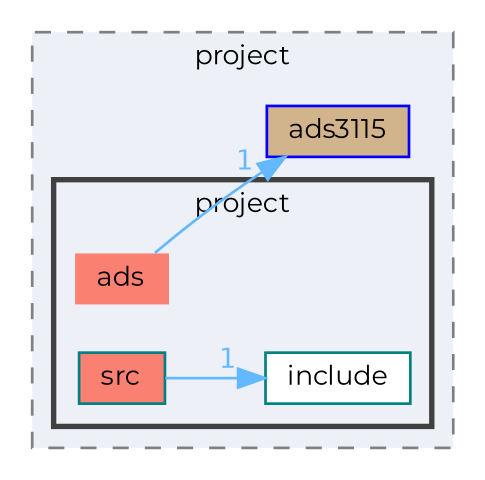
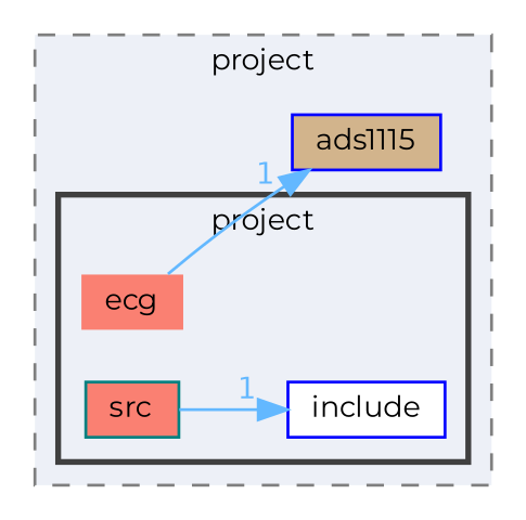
  digraph {
    compound=true
    fontname=Montserrat
    rankdir=LR
    node [color=blue fillcolor=salmon fontname=Montserrat fontsize=10 shape=box style=filled]
    edge [color=steelblue1 fontcolor=steelblue1 fontname=Montserrat fontsize=10 headlabel=1 labeldistance=1.5 labelfontname=Helvetica labelfontsize=10]
-   n1 [height=0.2 label=ads shape=plaintext width=0.4]
-   n2 [color=teal fillcolor=white height=0.2 label=include width=0.4]
+   n1 [height=0.2 label=ecg shape=plaintext width=0.4]
+   n2 [fillcolor=white height=0.2 label=include width=0.4]
    n3 [color=teal height=0.2 label=src width=0.4]
-   n4 [fillcolor=tan height=0.2 label=ads3115 width=0.4]
+   n4 [fillcolor=tan height=0.2 label=ads1115 width=0.4]
    subgraph cluster_1 {
      bgcolor="#edf0f7"
      fontsize=10
      label=project
      pencolor=grey50
      style="filled,dashed"
      n4
      subgraph cluster_2 {
        bgcolor="#edf0f7"
        fontsize=10
        label=project
        pencolor=grey25
        style="filled,bold"
        n1
        n2
        n3
      }
    }
    n1 -> n4
    n3 -> n2
  }
